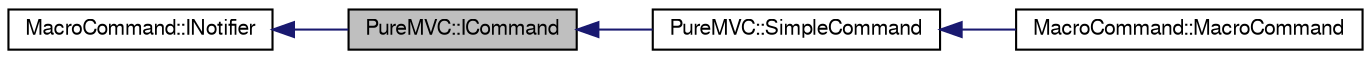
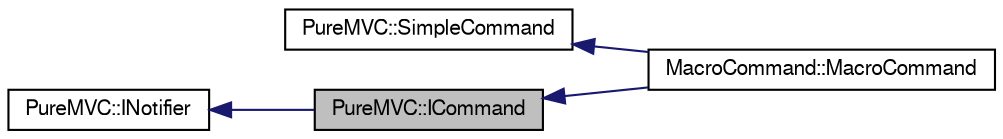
  digraph {
    rankdir=LR
    node [color=black fillcolor=white fontname=FreeSans fontsize=10 shape=record style=filled]
    edge [color=midnightblue dir=back fontname=FreeSans fontsize=10 labelfontname=FreeSans labelfontsize=10 style=solid]
    n1 [fillcolor=grey75 fontcolor=black height=0.2 label="PureMVC::ICommand" width=0.4]
    n2 [height=0.2 label="PureMVC::SimpleCommand" width=0.4]
    n3 [height=0.2 label="MacroCommand::MacroCommand" width=0.4]
-   n4 [height=0.2 label="MacroCommand::INotifier" width=0.4]
-   n1 -> n2
+   n4 [height=0.2 label="PureMVC::INotifier" width=0.4]
+   n1 -> n3
    n2 -> n3
    n4 -> n1
  }
